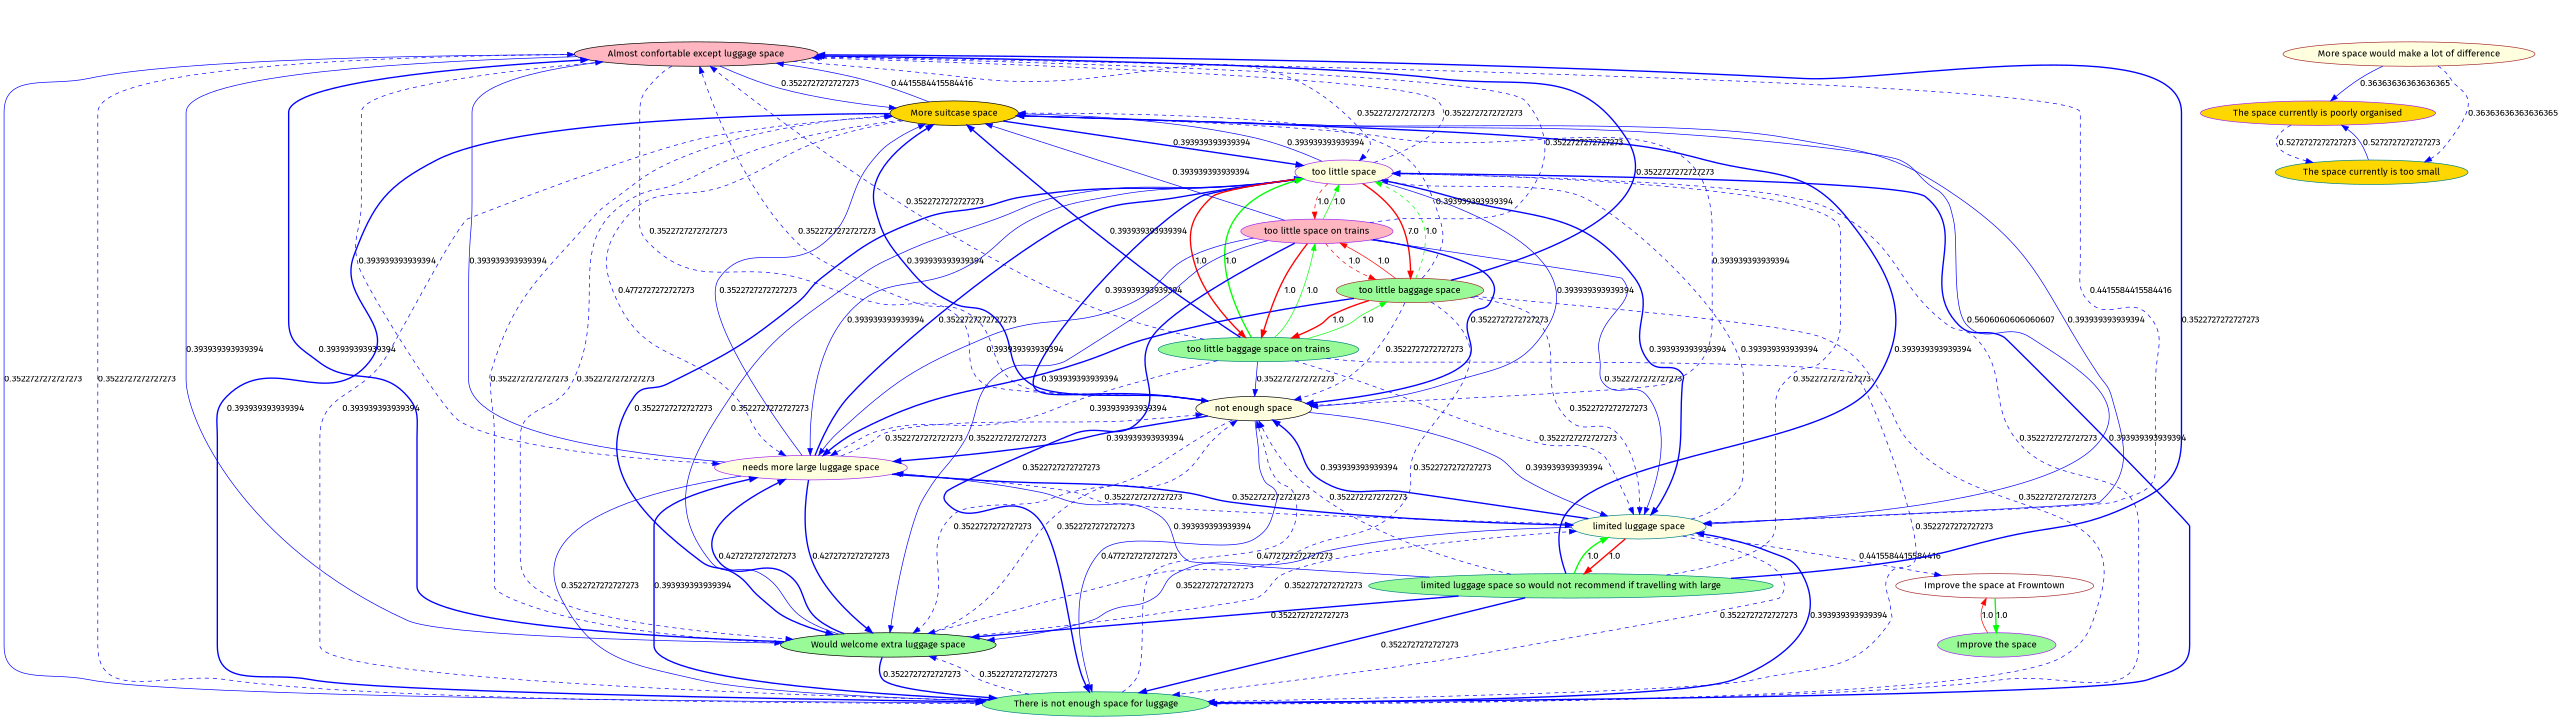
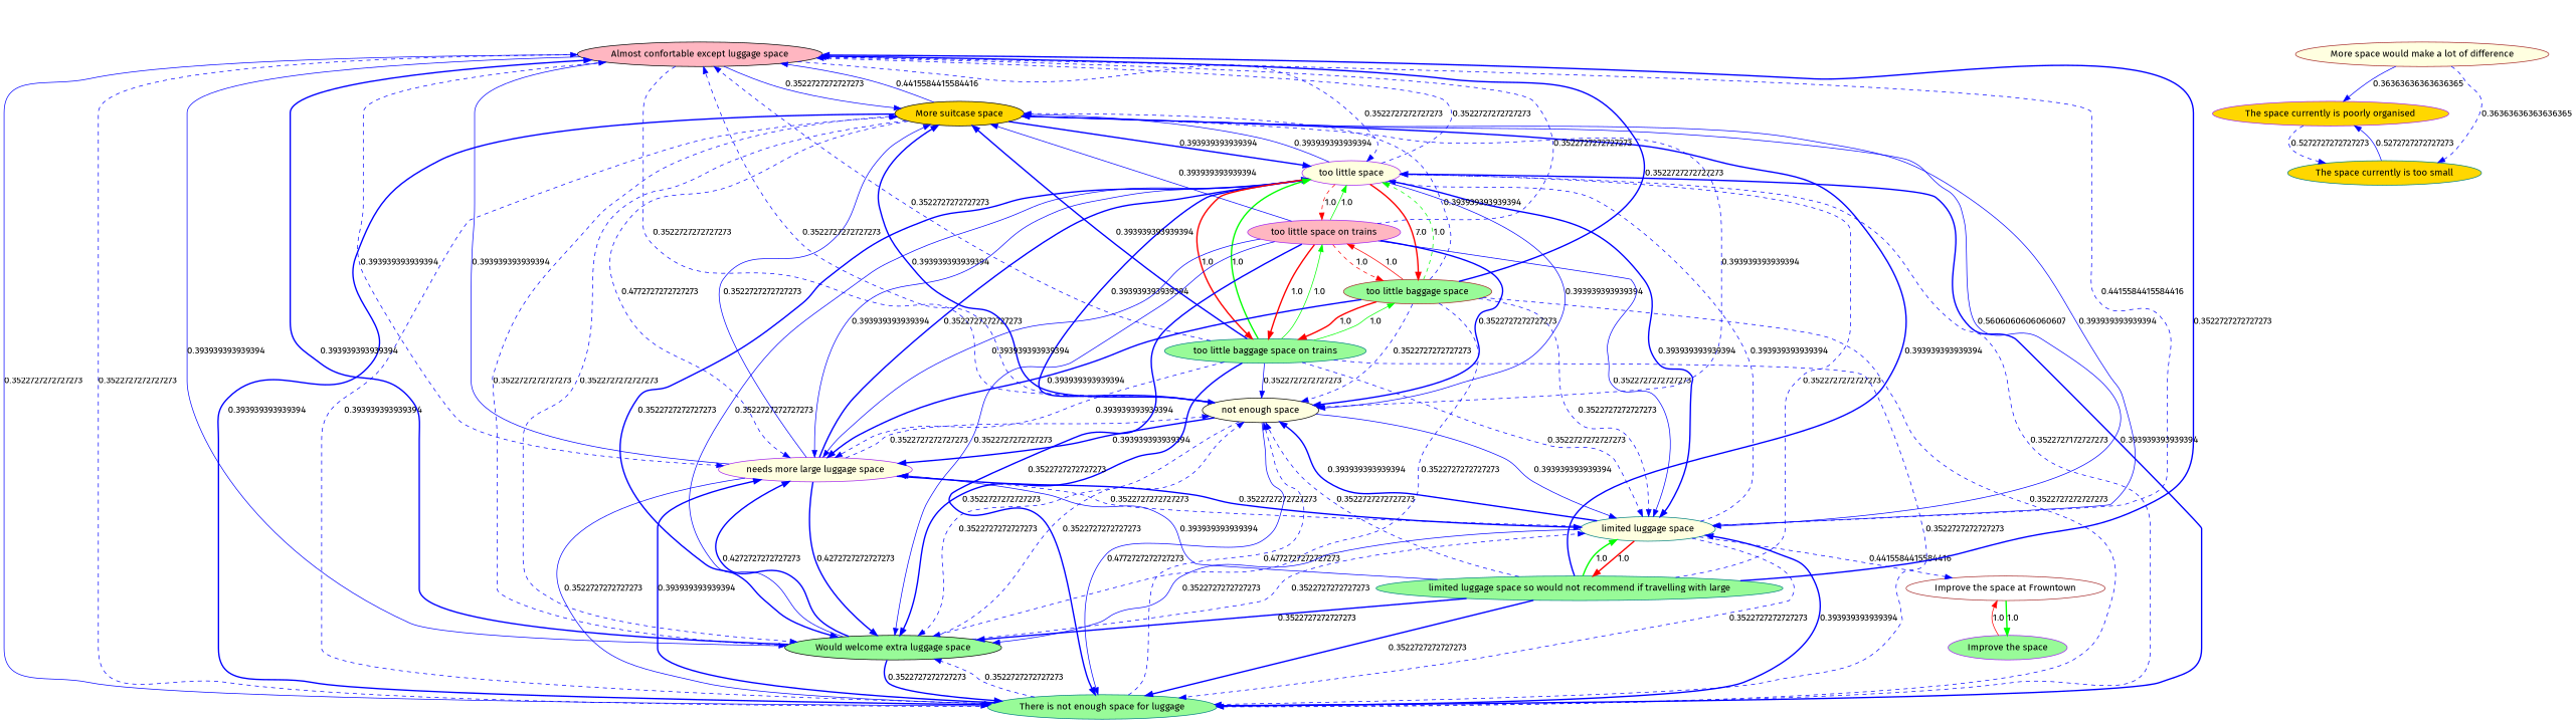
  digraph {
    fontname="Fira Sans"
    node [color=teal fillcolor=palegreen fontname="Fira Sans" style=filled]
    edge [color=blue fontname="Fira Sans" style=dashed]
    "Almost confortable except luggage space" [color=black fillcolor=lightpink]
    "More suitcase space" [color=black fillcolor=gold]
    "There is not enough space for luggage"
    "Would welcome extra luggage space" [color=black]
    "limited luggage space" [fillcolor=lightyellow]
    "needs more large luggage space" [color=purple fillcolor=lightyellow]
    "not enough space" [color=black fillcolor=lightyellow]
    "too little space" [color=purple fillcolor=lightyellow]
    "Improve the space at Frowntown" [color=brown fillcolor=white]
    "limited luggage space so would not recommend if travelling with large"
    "too little baggage space on trains"
    "too little baggage space" [color=brown]
    "too little space on trains" [color=purple fillcolor=lightpink]
    "Improve the space" [color=purple]
    "More space would make a lot of difference" [color=brown fillcolor=lightyellow]
    "The space currently is poorly organised" [color=purple fillcolor=gold]
    "The space currently is too small" [fillcolor=gold]
    "Almost confortable except luggage space" -> "More suitcase space" [label=0.3522727272727273 style=solid]
    "Almost confortable except luggage space" -> "There is not enough space for luggage" [label=0.3522727272727273 style=solid]
    "Almost confortable except luggage space" -> "Would welcome extra luggage space" [label=0.393939393939394 style=solid]
    "Almost confortable except luggage space" -> "limited luggage space" [label=0.4415584415584416]
    "Almost confortable except luggage space" -> "needs more large luggage space" [label=0.393939393939394]
    "Almost confortable except luggage space" -> "not enough space" [label=0.3522727272727273]
    "Almost confortable except luggage space" -> "too little space" [label=0.3522727272727273]
    "More suitcase space" -> "Almost confortable except luggage space" [label=0.4415584415584416 style=solid]
    "More suitcase space" -> "There is not enough space for luggage" [label=0.393939393939394 style=bold]
    "More suitcase space" -> "Would welcome extra luggage space" [label=0.3522727272727273]
    "More suitcase space" -> "limited luggage space" [label=0.5606060606060607 style=solid]
    "More suitcase space" -> "needs more large luggage space" [label=0.4772727272727273]
    "More suitcase space" -> "not enough space" [label=0.393939393939394]
    "More suitcase space" -> "too little space" [label=0.393939393939394 style=bold]
    "There is not enough space for luggage" -> "Almost confortable except luggage space" [label=0.3522727272727273]
    "There is not enough space for luggage" -> "More suitcase space" [label=0.393939393939394]
    "There is not enough space for luggage" -> "Would welcome extra luggage space" [label=0.3522727272727273]
    "There is not enough space for luggage" -> "limited luggage space" [label=0.393939393939394 style=bold]
    "There is not enough space for luggage" -> "needs more large luggage space" [label=0.393939393939394 style=bold]
    "There is not enough space for luggage" -> "not enough space" [label=0.4772727272727273]
    "There is not enough space for luggage" -> "too little space" [label=0.393939393939394 style=bold]
    "Would welcome extra luggage space" -> "Almost confortable except luggage space" [label=0.393939393939394 style=bold]
    "Would welcome extra luggage space" -> "More suitcase space" [label=0.3522727272727273]
    "Would welcome extra luggage space" -> "There is not enough space for luggage" [label=0.3522727272727273 style=bold]
    "Would welcome extra luggage space" -> "limited luggage space" [label=0.3522727272727273]
    "Would welcome extra luggage space" -> "needs more large luggage space" [label=0.4272727272727273 style=bold]
    "Would welcome extra luggage space" -> "not enough space" [label=0.3522727272727273]
    "Would welcome extra luggage space" -> "too little space" [label=0.3522727272727273 style=solid]
    "limited luggage space" -> "More suitcase space" [label=0.393939393939394 style=solid]
    "limited luggage space" -> "There is not enough space for luggage" [label=0.3522727272727273]
    "limited luggage space" -> "Would welcome extra luggage space" [label=0.3522727272727273 style=solid]
    "limited luggage space" -> "needs more large luggage space" [label=0.3522727272727273]
    "limited luggage space" -> "not enough space" [label=0.393939393939394 style=bold]
    "limited luggage space" -> "too little space" [label=0.393939393939394]
    "limited luggage space" -> "Improve the space at Frowntown" [label=0.4415584415584416]
    "limited luggage space" -> "limited luggage space so would not recommend if travelling with large" [color=red label=1.0 style=bold]
    "needs more large luggage space" -> "Almost confortable except luggage space" [label=0.393939393939394 style=solid]
    "needs more large luggage space" -> "More suitcase space" [label=0.3522727272727273 style=solid]
    "needs more large luggage space" -> "There is not enough space for luggage" [label=0.3522727272727273 style=solid]
    "needs more large luggage space" -> "Would welcome extra luggage space" [label=0.4272727272727273 style=bold]
    "needs more large luggage space" -> "limited luggage space" [label=0.3522727272727273 style=bold]
    "needs more large luggage space" -> "not enough space" [label=0.3522727272727273]
    "needs more large luggage space" -> "too little space" [label=0.3522727272727273 style=bold]
    "not enough space" -> "Almost confortable except luggage space" [label=0.3522727272727273]
    "not enough space" -> "More suitcase space" [label=0.393939393939394 style=bold]
    "not enough space" -> "There is not enough space for luggage" [label=0.4772727272727273 style=solid]
    "not enough space" -> "Would welcome extra luggage space" [label=0.3522727272727273]
    "not enough space" -> "limited luggage space" [label=0.393939393939394 style=solid]
    "not enough space" -> "needs more large luggage space" [label=0.393939393939394 style=bold]
    "not enough space" -> "too little space" [label=0.393939393939394 style=bold]
    "too little space" -> "Almost confortable except luggage space" [label=0.3522727272727273]
    "too little space" -> "More suitcase space" [label=0.393939393939394 style=solid]
-   "too little space" -> "There is not enough space for luggage" [label=0.3522727272727273]
+   "too little space" -> "There is not enough space for luggage" [label=0.3522727172727273]
    "too little space" -> "Would welcome extra luggage space" [label=0.3522727272727273 style=bold]
    "too little space" -> "limited luggage space" [label=0.393939393939394 style=bold]
    "too little space" -> "needs more large luggage space" [label=0.393939393939394 style=solid]
    "too little space" -> "not enough space" [label=0.393939393939394 style=solid]
    "too little space" -> "too little baggage space on trains" [color=red label=1.0 style=bold]
    "too little space" -> "too little baggage space" [color=red label=7.0 style=bold]
    "too little space" -> "too little space on trains" [color=red label=1.0]
    "Improve the space at Frowntown" -> "Improve the space" [color=green label=1.0 style=bold]
    "limited luggage space so would not recommend if travelling with large" -> "Almost confortable except luggage space" [label=0.3522727272727273 style=bold]
    "limited luggage space so would not recommend if travelling with large" -> "More suitcase space" [label=0.393939393939394 style=bold]
    "limited luggage space so would not recommend if travelling with large" -> "There is not enough space for luggage" [label=0.3522727272727273 style=bold]
    "limited luggage space so would not recommend if travelling with large" -> "Would welcome extra luggage space" [label=0.3522727272727273 style=bold]
    "limited luggage space so would not recommend if travelling with large" -> "limited luggage space" [color=green label=1.0 style=bold]
    "limited luggage space so would not recommend if travelling with large" -> "needs more large luggage space" [label=0.393939393939394 style=solid]
    "limited luggage space so would not recommend if travelling with large" -> "not enough space" [label=0.3522727272727273]
    "limited luggage space so would not recommend if travelling with large" -> "too little space" [label=0.3522727272727273]
    "too little baggage space on trains" -> "Almost confortable except luggage space" [label=0.3522727272727273]
    "too little baggage space on trains" -> "More suitcase space" [label=0.393939393939394 style=bold]
    "too little baggage space on trains" -> "There is not enough space for luggage" [label=0.3522727272727273]
+   "too little baggage space on trains" -> "Would welcome extra luggage space" [label=0.3522727272727273 style=bold]
    "too little baggage space on trains" -> "limited luggage space" [label=0.3522727272727273]
    "too little baggage space on trains" -> "needs more large luggage space" [label=0.393939393939394]
    "too little baggage space on trains" -> "not enough space" [label=0.3522727272727273 style=solid]
    "too little baggage space on trains" -> "too little space" [color=green label=1.0 style=bold]
    "too little baggage space on trains" -> "too little baggage space" [color=green label=1.0 style=solid]
    "too little baggage space on trains" -> "too little space on trains" [color=green label=1.0 style=solid]
    "too little baggage space" -> "Almost confortable except luggage space" [label=0.3522727272727273 style=bold]
    "too little baggage space" -> "More suitcase space" [label=0.393939393939394]
    "too little baggage space" -> "There is not enough space for luggage" [label=0.3522727272727273]
    "too little baggage space" -> "Would welcome extra luggage space" [label=0.3522727272727273]
    "too little baggage space" -> "limited luggage space" [label=0.3522727272727273]
    "too little baggage space" -> "needs more large luggage space" [label=0.393939393939394 style=bold]
    "too little baggage space" -> "not enough space" [label=0.3522727272727273]
    "too little baggage space" -> "too little space" [color=green label=1.0]
    "too little baggage space" -> "too little baggage space on trains" [color=red label=1.0 style=bold]
    "too little baggage space" -> "too little space on trains" [color=red label=1.0 style=solid]
    "too little space on trains" -> "Almost confortable except luggage space" [label=0.3522727272727273]
    "too little space on trains" -> "More suitcase space" [label=0.393939393939394 style=solid]
    "too little space on trains" -> "There is not enough space for luggage" [label=0.3522727272727273 style=bold]
    "too little space on trains" -> "Would welcome extra luggage space" [label=0.3522727272727273 style=solid]
    "too little space on trains" -> "limited luggage space" [label=0.3522727272727273 style=solid]
    "too little space on trains" -> "needs more large luggage space" [label=0.393939393939394 style=solid]
    "too little space on trains" -> "not enough space" [label=0.3522727272727273 style=bold]
    "too little space on trains" -> "too little space" [color=green label=1.0 style=solid]
    "too little space on trains" -> "too little baggage space on trains" [color=red label=1.0 style=bold]
    "too little space on trains" -> "too little baggage space" [color=red label=1.0]
    "Improve the space" -> "Improve the space at Frowntown" [color=red label=1.0 style=solid]
    "More space would make a lot of difference" -> "The space currently is poorly organised" [label=0.36363636363636365 style=solid]
    "More space would make a lot of difference" -> "The space currently is too small" [label=0.36363636363636365]
    "The space currently is poorly organised" -> "The space currently is too small" [label=0.5272727272727273]
    "The space currently is too small" -> "The space currently is poorly organised" [label=0.5272727272727273 style=solid]
  }
